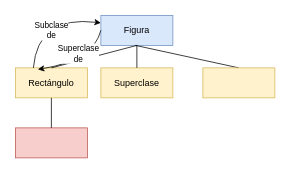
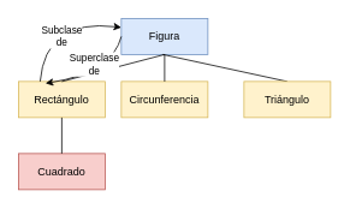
  <mxCell id="0" />
  <mxCell id="1" parent="0" />
  <mxCell id="2" value="" style="rounded=0;whiteSpace=wrap;html=1;fillColor=#dae8fc;strokeColor=#6c8ebf;" vertex="1" parent="1"><mxGeometry x="134" y="20" width="96" height="40" as="geometry" /></mxCell>
  <mxCell id="3" value="Figura" style="text;html=1;strokeColor=none;fillColor=none;align=center;verticalAlign=middle;whiteSpace=wrap;rounded=0;" vertex="1" parent="1"><mxGeometry x="162" y="30" width="40" height="20" as="geometry" /></mxCell>
  <mxCell id="4" value="" style="rounded=0;whiteSpace=wrap;html=1;fillColor=#fff2cc;strokeColor=#d6b656;" vertex="1" parent="1"><mxGeometry x="20" y="90" width="96" height="40" as="geometry" /></mxCell>
  <mxCell id="5" value="Rectángulo" style="text;html=1;strokeColor=none;fillColor=none;align=center;verticalAlign=middle;whiteSpace=wrap;rounded=0;" vertex="1" parent="1"><mxGeometry x="28" y="110" width="80" as="geometry" /></mxCell>
  <mxCell id="6" value="" style="rounded=0;whiteSpace=wrap;html=1;fillColor=#fff2cc;strokeColor=#d6b656;" vertex="1" parent="1"><mxGeometry x="134" y="90" width="96" height="40" as="geometry" /></mxCell>
- <mxCell id="7" value="Superclase" style="text;html=1;strokeColor=none;fillColor=none;align=center;verticalAlign=middle;whiteSpace=wrap;rounded=0;" vertex="1" parent="1"><mxGeometry x="136" y="101.25" width="92" height="17.5" as="geometry" /></mxCell>
+ <mxCell id="7" value="Circunferencia" style="text;html=1;strokeColor=none;fillColor=none;align=center;verticalAlign=middle;whiteSpace=wrap;rounded=0;" vertex="1" parent="1"><mxGeometry x="136" y="101.25" width="92" height="17.5" as="geometry" /></mxCell>
  <mxCell id="8" value="" style="endArrow=none;html=1;entryX=0.5;entryY=1;entryDx=0;entryDy=0;exitX=0.5;exitY=0;exitDx=0;exitDy=0;" edge="1" parent="1" source="4" target="2"><mxGeometry width="50" height="50" relative="1" as="geometry"><mxPoint x="50" y="190" as="sourcePoint" /><mxPoint x="100" y="140" as="targetPoint" /></mxGeometry></mxCell>
  <mxCell id="9" value="" style="endArrow=none;html=1;entryX=0.5;entryY=1;entryDx=0;entryDy=0;exitX=0.5;exitY=0;exitDx=0;exitDy=0;" edge="1" parent="1" source="6" target="2"><mxGeometry width="50" height="50" relative="1" as="geometry"><mxPoint x="20" y="330" as="sourcePoint" /><mxPoint x="70" y="280" as="targetPoint" /></mxGeometry></mxCell>
  <mxCell id="10" value="" style="endArrow=none;html=1;exitX=0.5;exitY=0;exitDx=0;exitDy=0;" edge="1" parent="1" source="11"><mxGeometry width="50" height="50" relative="1" as="geometry"><mxPoint x="308" y="90" as="sourcePoint" /><mxPoint x="180" y="60" as="targetPoint" /></mxGeometry></mxCell>
  <mxCell id="11" value="" style="rounded=0;whiteSpace=wrap;html=1;fillColor=#fff2cc;strokeColor=#d6b656;" vertex="1" parent="1"><mxGeometry x="270" y="90" width="96" height="40" as="geometry" /></mxCell>
+ <mxCell id="12" value="Triángulo" style="text;html=1;strokeColor=none;fillColor=none;align=center;verticalAlign=middle;whiteSpace=wrap;rounded=0;" vertex="1" parent="1"><mxGeometry x="272" y="101.25" width="92" height="17.5" as="geometry" /></mxCell>
  <mxCell id="13" value="" style="rounded=0;whiteSpace=wrap;html=1;fillColor=#f8cecc;strokeColor=#b85450;" vertex="1" parent="1"><mxGeometry x="20" y="170" width="96" height="40" as="geometry" /></mxCell>
+ <mxCell id="14" value="Cuadrado" style="text;html=1;strokeColor=none;fillColor=none;align=center;verticalAlign=middle;whiteSpace=wrap;rounded=0;" vertex="1" parent="1"><mxGeometry x="22" y="181.25" width="92" height="17.5" as="geometry" /></mxCell>
  <mxCell id="15" value="" style="endArrow=none;html=1;exitX=0.5;exitY=0;exitDx=0;exitDy=0;" edge="1" parent="1" source="13" target="4"><mxGeometry width="50" height="50" relative="1" as="geometry"><mxPoint x="50" y="310" as="sourcePoint" /><mxPoint x="100" y="260" as="targetPoint" /></mxGeometry></mxCell>
  <mxCell id="16" value="" style="endArrow=classic;html=1;entryX=0;entryY=0.25;entryDx=0;entryDy=0;exitX=0.25;exitY=0;exitDx=0;exitDy=0;curved=1;fixDash=1;" edge="1" parent="1" source="4" target="2"><mxGeometry width="50" height="50" relative="1" as="geometry"><mxPoint x="20" y="80" as="sourcePoint" /><mxPoint x="80" y="-10" as="targetPoint" /><Array as="points"><mxPoint x="50" y="20" /></Array></mxGeometry></mxCell>
  <mxCell id="17" value="Subclase&lt;br&gt;de" style="edgeLabel;html=1;align=center;verticalAlign=middle;resizable=0;points=[];" vertex="1" connectable="0" parent="16"><mxGeometry x="-0.197" y="-13" relative="1" as="geometry"><mxPoint x="5.75" y="10.66" as="offset" /></mxGeometry></mxCell>
  <mxCell id="18" value="" style="endArrow=classic;html=1;curved=1;fixDash=1;" edge="1" parent="1"><mxGeometry width="50" height="50" relative="1" as="geometry"><mxPoint x="134" y="40" as="sourcePoint" /><mxPoint x="50" y="92" as="targetPoint" /><Array as="points"><mxPoint x="124" y="80" /></Array></mxGeometry></mxCell>
  <mxCell id="19" value="Superclase&lt;br&gt;de" style="edgeLabel;html=1;align=center;verticalAlign=middle;resizable=0;points=[];" vertex="1" connectable="0" parent="18"><mxGeometry x="-0.197" y="-13" relative="1" as="geometry"><mxPoint x="-13.08" y="2.56" as="offset" /></mxGeometry></mxCell>
